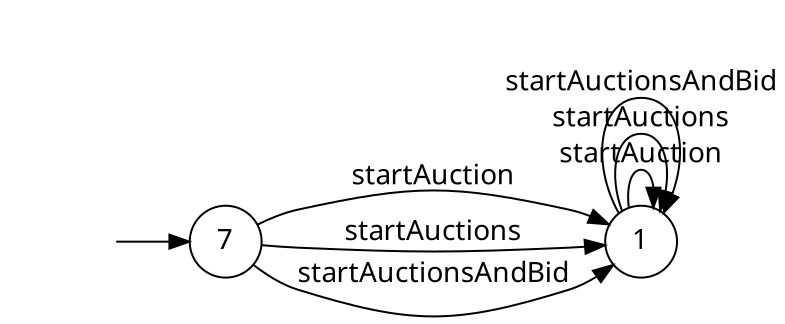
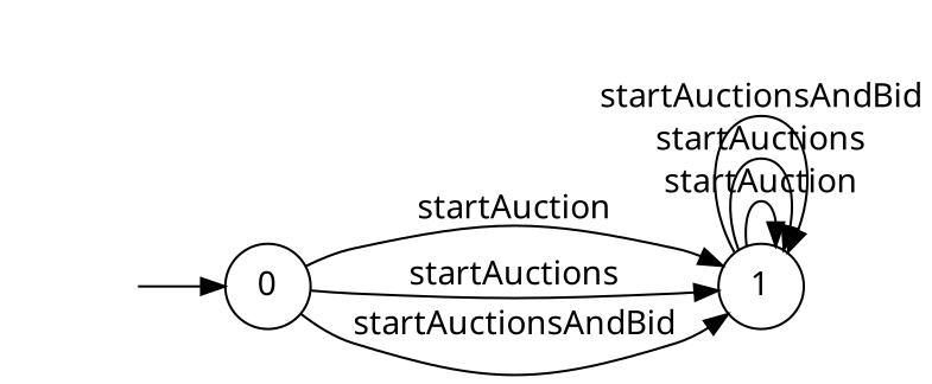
  digraph {
    rankdir=LR
    fontname="Noto Sans"
    node [shape=circle fontname="Noto Sans"]
    edge [fontname="Noto Sans"]
    "" [shape=plaintext]
-   n2 [label=7]
+   n2 [label=0]
    n3 [label=1]
    "" -> n2
    n2 -> n3 [label=startAuction]
    n2 -> n3 [label=startAuctions]
    n2 -> n3 [label=startAuctionsAndBid]
    n3 -> n3 [label=startAuction]
    n3 -> n3 [label=startAuctions]
    n3 -> n3 [label=startAuctionsAndBid]
  }
